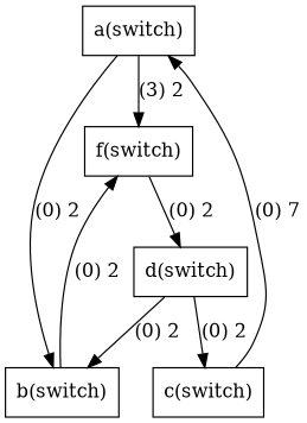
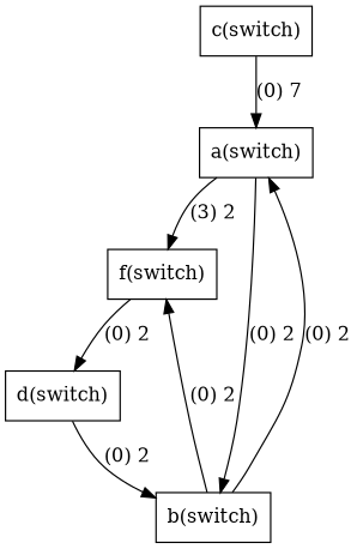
  digraph {
    rankdir=TB
    node [shape=record]
    n1 [label="a(switch)"]
    n2 [label="f(switch)"]
    n3 [label="b(switch)"]
    n4 [label="d(switch)"]
    n5 [label="c(switch)"]
    n1 -> n2 [label="(3) 2"]
    n1 -> n3 [label="(0) 2"]
    n2 -> n4 [label="(0) 2"]
+   n3 -> n1 [label="(0) 2"]
    n3 -> n2 [label="(0) 2"]
    n4 -> n3 [label="(0) 2"]
-   n4 -> n5 [label="(0) 2"]
    n5 -> n1 [label="(0) 7"]
  }
